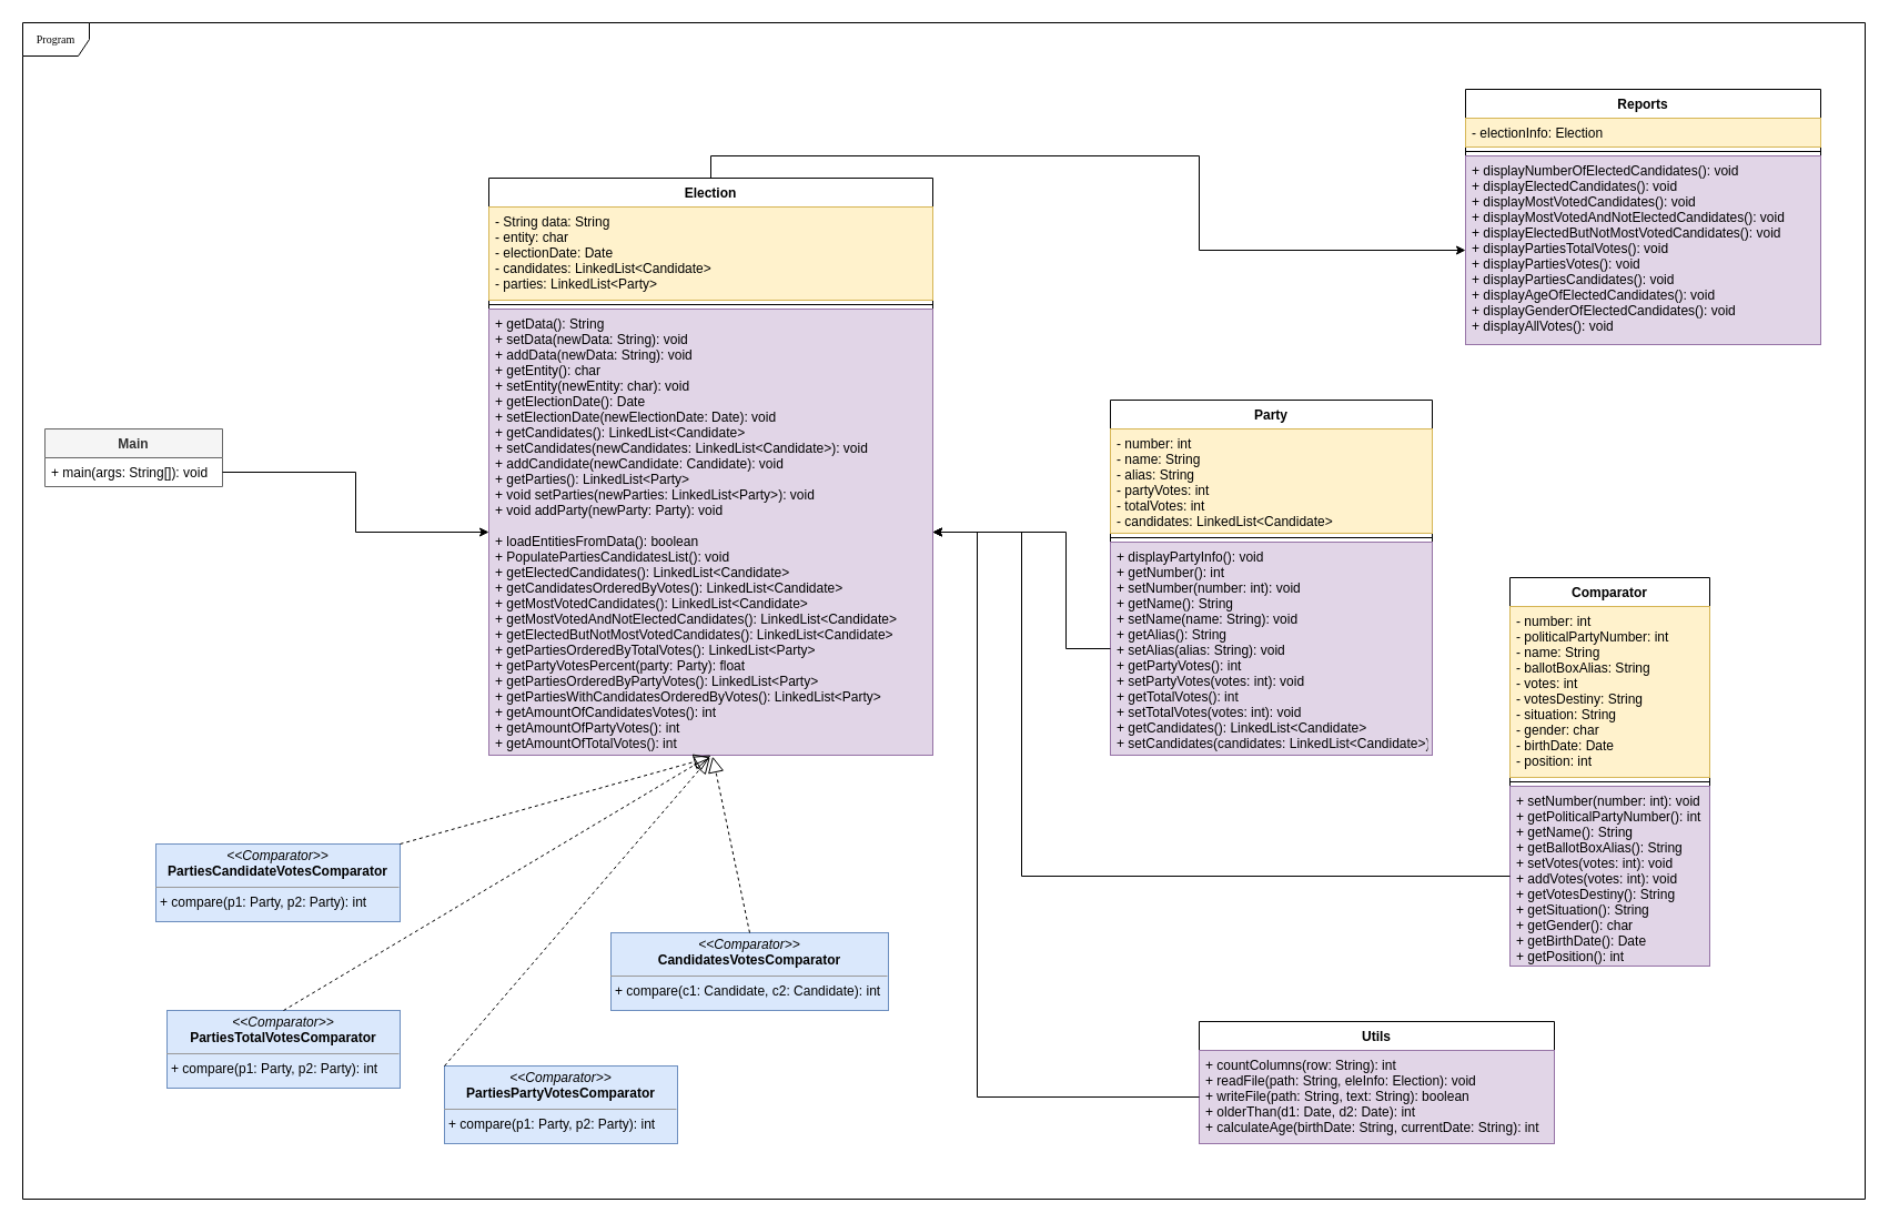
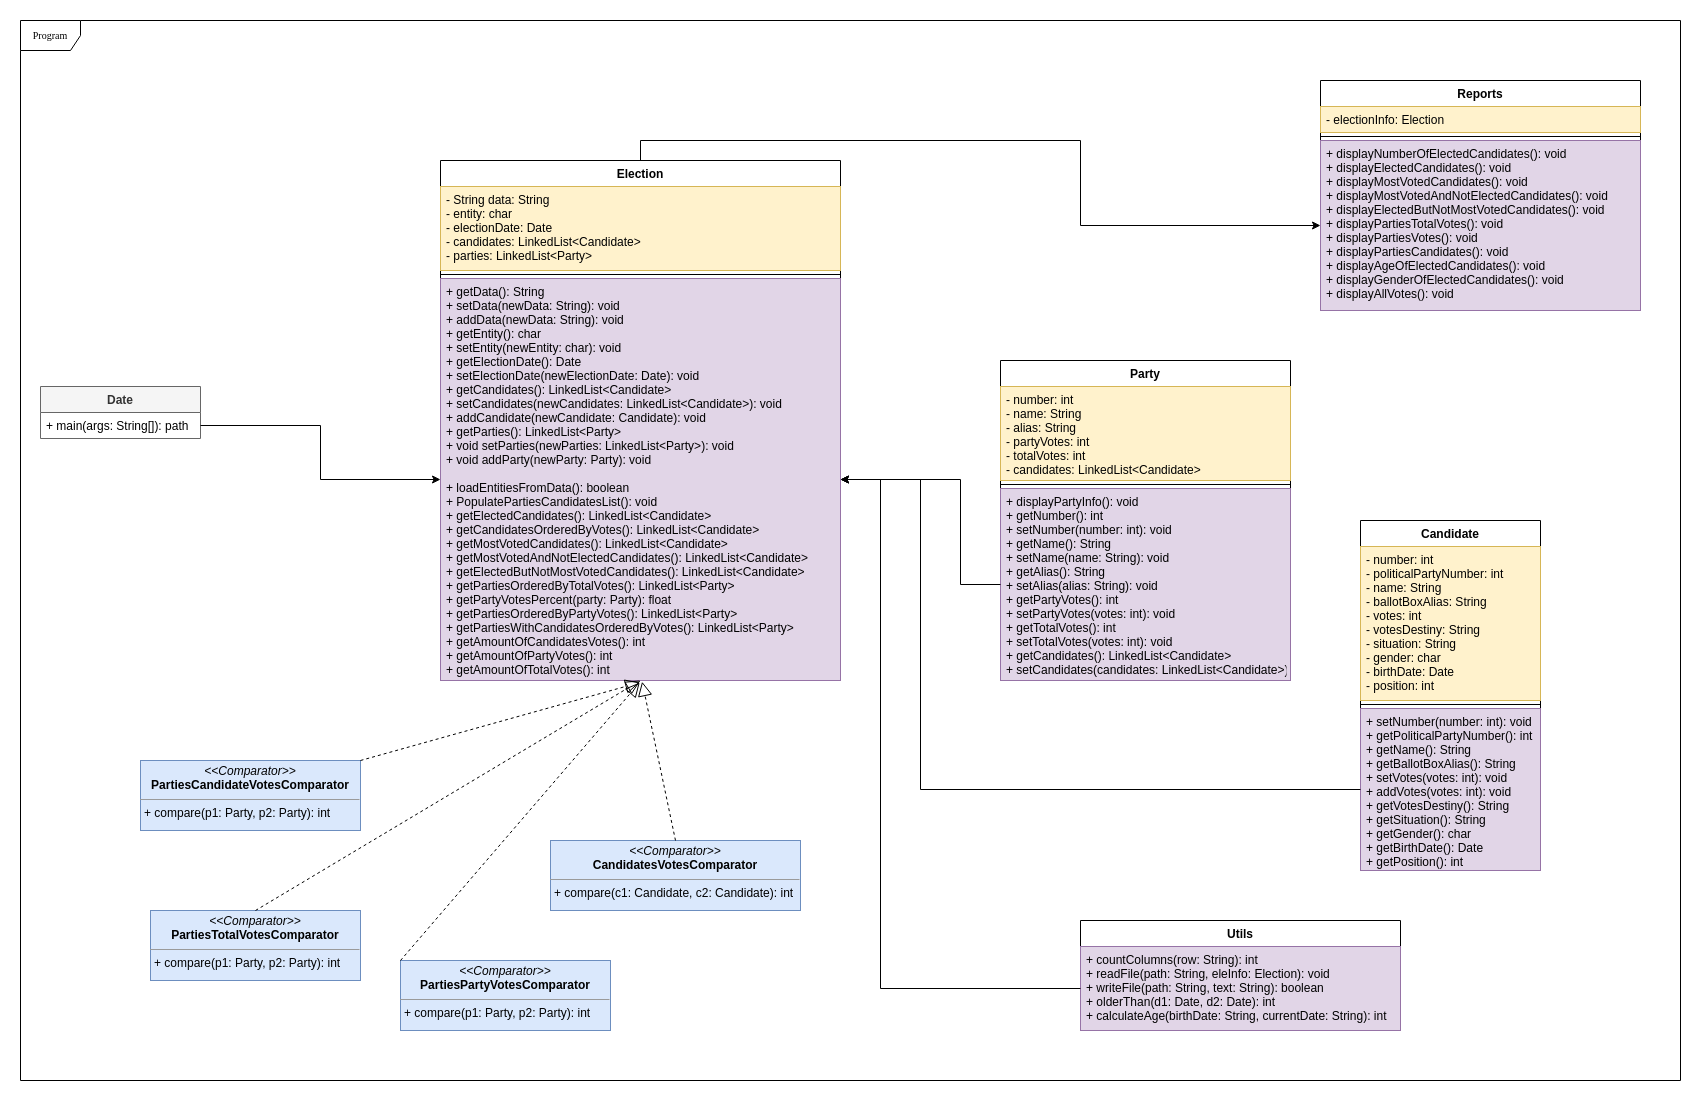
  <mxCell id="0" />
  <mxCell id="1" parent="0" />
  <mxCell id="2" value="Program" style="shape=umlFrame;whiteSpace=wrap;html=1;rounded=0;shadow=0;comic=0;labelBackgroundColor=none;strokeWidth=1;fontFamily=Verdana;fontSize=10;align=center;" parent="1" vertex="1"><mxGeometry x="20" y="20" width="1660" height="1060" as="geometry" /></mxCell>
- <mxCell id="3" value="Main" style="swimlane;fontStyle=1;align=center;verticalAlign=top;childLayout=stackLayout;horizontal=1;startSize=26;horizontalStack=0;resizeParent=1;resizeParentMax=0;resizeLast=0;collapsible=1;marginBottom=0;fillColor=#f5f5f5;fontColor=#333333;strokeColor=#666666;" vertex="1" parent="1"><mxGeometry x="40" y="386" width="160" height="52" as="geometry" /></mxCell>
- <mxCell id="4" value="+ main(args: String[]): void" style="text;strokeColor=none;fillColor=none;align=left;verticalAlign=top;spacingLeft=4;spacingRight=4;overflow=hidden;rotatable=0;points=[[0,0.5],[1,0.5]];portConstraint=eastwest;" vertex="1" parent="3"><mxGeometry y="26" width="160" height="26" as="geometry" /></mxCell>
+ <mxCell id="3" value="Date" style="swimlane;fontStyle=1;align=center;verticalAlign=top;childLayout=stackLayout;horizontal=1;startSize=26;horizontalStack=0;resizeParent=1;resizeParentMax=0;resizeLast=0;collapsible=1;marginBottom=0;fillColor=#f5f5f5;fontColor=#333333;strokeColor=#666666;" vertex="1" parent="1"><mxGeometry x="40" y="386" width="160" height="52" as="geometry" /></mxCell>
+ <mxCell id="4" value="+ main(args: String[]): path" style="text;strokeColor=none;fillColor=none;align=left;verticalAlign=top;spacingLeft=4;spacingRight=4;overflow=hidden;rotatable=0;points=[[0,0.5],[1,0.5]];portConstraint=eastwest;" vertex="1" parent="3"><mxGeometry y="26" width="160" height="26" as="geometry" /></mxCell>
  <mxCell id="5" style="edgeStyle=orthogonalEdgeStyle;rounded=0;orthogonalLoop=1;jettySize=auto;html=1;exitX=0.5;exitY=0;exitDx=0;exitDy=0;entryX=0;entryY=0.5;entryDx=0;entryDy=0;" edge="1" parent="1" source="6" target="15"><mxGeometry relative="1" as="geometry" /></mxCell>
  <mxCell id="6" value="Election" style="swimlane;fontStyle=1;align=center;verticalAlign=top;childLayout=stackLayout;horizontal=1;startSize=26;horizontalStack=0;resizeParent=1;resizeParentMax=0;resizeLast=0;collapsible=1;marginBottom=0;" vertex="1" parent="1"><mxGeometry x="440" y="160" width="400" height="520" as="geometry" /></mxCell>
  <mxCell id="7" value="- String data: String&#10;- entity: char&#10;- electionDate: Date&#10;- candidates: LinkedList&lt;Candidate&gt;&#10;- parties: LinkedList&lt;Party&gt;" style="text;strokeColor=#d6b656;fillColor=#fff2cc;align=left;verticalAlign=top;spacingLeft=4;spacingRight=4;overflow=hidden;rotatable=0;points=[[0,0.5],[1,0.5]];portConstraint=eastwest;" vertex="1" parent="6"><mxGeometry y="26" width="400" height="84" as="geometry" /></mxCell>
  <mxCell id="8" value="" style="line;strokeWidth=1;fillColor=none;align=left;verticalAlign=middle;spacingTop=-1;spacingLeft=3;spacingRight=3;rotatable=0;labelPosition=right;points=[];portConstraint=eastwest;" vertex="1" parent="6"><mxGeometry y="110" width="400" height="8" as="geometry" /></mxCell>
  <mxCell id="9" value="+ getData(): String&#10;+ setData(newData: String): void&#10;+ addData(newData: String): void&#10;+ getEntity(): char&#10;+ setEntity(newEntity: char): void&#10;+ getElectionDate(): Date&#10;+ setElectionDate(newElectionDate: Date): void&#10;+ getCandidates(): LinkedList&lt;Candidate&gt;&#10;+ setCandidates(newCandidates: LinkedList&lt;Candidate&gt;): void&#10;+ addCandidate(newCandidate: Candidate): void&#10;+ getParties(): LinkedList&lt;Party&gt;&#10;+ void setParties(newParties: LinkedList&lt;Party&gt;): void&#10;+ void addParty(newParty: Party): void&#10;&#10;+ loadEntitiesFromData(): boolean&#10;+ PopulatePartiesCandidatesList(): void&#10;+ getElectedCandidates(): LinkedList&lt;Candidate&gt;&#10;+ getCandidatesOrderedByVotes(): LinkedList&lt;Candidate&gt;&#10;+ getMostVotedCandidates(): LinkedList&lt;Candidate&gt;&#10;+ getMostVotedAndNotElectedCandidates(): LinkedList&lt;Candidate&gt;&#10;+ getElectedButNotMostVotedCandidates(): LinkedList&lt;Candidate&gt;&#10;+ getPartiesOrderedByTotalVotes(): LinkedList&lt;Party&gt;&#10;+ getPartyVotesPercent(party: Party): float&#10;+ getPartiesOrderedByPartyVotes(): LinkedList&lt;Party&gt;&#10;+ getPartiesWithCandidatesOrderedByVotes(): LinkedList&lt;Party&gt;&#10;+ getAmountOfCandidatesVotes(): int&#10;+ getAmountOfPartyVotes(): int&#10;+ getAmountOfTotalVotes(): int" style="text;strokeColor=#9673a6;fillColor=#e1d5e7;align=left;verticalAlign=top;spacingLeft=4;spacingRight=4;overflow=hidden;rotatable=0;points=[[0,0.5],[1,0.5]];portConstraint=eastwest;" vertex="1" parent="6"><mxGeometry y="118" width="400" height="402" as="geometry" /></mxCell>
  <mxCell id="10" value="Utils" style="swimlane;fontStyle=1;align=center;verticalAlign=top;childLayout=stackLayout;horizontal=1;startSize=26;horizontalStack=0;resizeParent=1;resizeParentMax=0;resizeLast=0;collapsible=1;marginBottom=0;" vertex="1" parent="1"><mxGeometry x="1080" y="920" width="320" height="110" as="geometry" /></mxCell>
  <mxCell id="11" value="+ countColumns(row: String): int&#10;+ readFile(path: String, eleInfo: Election): void&#10;+ writeFile(path: String, text: String): boolean&#10;+ olderThan(d1: Date, d2: Date): int&#10;+ calculateAge(birthDate: String, currentDate: String): int" style="text;strokeColor=#9673a6;fillColor=#e1d5e7;align=left;verticalAlign=top;spacingLeft=4;spacingRight=4;overflow=hidden;rotatable=0;points=[[0,0.5],[1,0.5]];portConstraint=eastwest;" vertex="1" parent="10"><mxGeometry y="26" width="320" height="84" as="geometry" /></mxCell>
  <mxCell id="12" value="Reports" style="swimlane;fontStyle=1;align=center;verticalAlign=top;childLayout=stackLayout;horizontal=1;startSize=26;horizontalStack=0;resizeParent=1;resizeParentMax=0;resizeLast=0;collapsible=1;marginBottom=0;" vertex="1" parent="1"><mxGeometry x="1320" y="80" width="320" height="230" as="geometry" /></mxCell>
  <mxCell id="13" value="- electionInfo: Election" style="text;strokeColor=#d6b656;fillColor=#fff2cc;align=left;verticalAlign=top;spacingLeft=4;spacingRight=4;overflow=hidden;rotatable=0;points=[[0,0.5],[1,0.5]];portConstraint=eastwest;" vertex="1" parent="12"><mxGeometry y="26" width="320" height="26" as="geometry" /></mxCell>
  <mxCell id="14" value="" style="line;strokeWidth=1;fillColor=none;align=left;verticalAlign=middle;spacingTop=-1;spacingLeft=3;spacingRight=3;rotatable=0;labelPosition=right;points=[];portConstraint=eastwest;" vertex="1" parent="12"><mxGeometry y="52" width="320" height="8" as="geometry" /></mxCell>
  <mxCell id="15" value="+ displayNumberOfElectedCandidates(): void&#10;+ displayElectedCandidates(): void&#10;+ displayMostVotedCandidates(): void&#10;+ displayMostVotedAndNotElectedCandidates(): void&#10;+ displayElectedButNotMostVotedCandidates(): void&#10;+ displayPartiesTotalVotes(): void&#10;+ displayPartiesVotes(): void&#10;+ displayPartiesCandidates(): void&#10;+ displayAgeOfElectedCandidates(): void&#10;+ displayGenderOfElectedCandidates(): void&#10;+ displayAllVotes(): void" style="text;strokeColor=#9673a6;fillColor=#e1d5e7;align=left;verticalAlign=top;spacingLeft=4;spacingRight=4;overflow=hidden;rotatable=0;points=[[0,0.5],[1,0.5]];portConstraint=eastwest;" vertex="1" parent="12"><mxGeometry y="60" width="320" height="170" as="geometry" /></mxCell>
- <mxCell id="16" value="Comparator" style="swimlane;fontStyle=1;align=center;verticalAlign=top;childLayout=stackLayout;horizontal=1;startSize=26;horizontalStack=0;resizeParent=1;resizeParentMax=0;resizeLast=0;collapsible=1;marginBottom=0;" vertex="1" parent="1"><mxGeometry x="1360" y="520" width="180" height="350" as="geometry" /></mxCell>
+ <mxCell id="16" value="Candidate" style="swimlane;fontStyle=1;align=center;verticalAlign=top;childLayout=stackLayout;horizontal=1;startSize=26;horizontalStack=0;resizeParent=1;resizeParentMax=0;resizeLast=0;collapsible=1;marginBottom=0;" vertex="1" parent="1"><mxGeometry x="1360" y="520" width="180" height="350" as="geometry" /></mxCell>
  <mxCell id="17" value="- number: int&#10;- politicalPartyNumber: int&#10;- name: String&#10;- ballotBoxAlias: String&#10;- votes: int&#10;- votesDestiny: String&#10;- situation: String&#10;- gender: char&#10;- birthDate: Date&#10;- position: int" style="text;strokeColor=#d6b656;fillColor=#fff2cc;align=left;verticalAlign=top;spacingLeft=4;spacingRight=4;overflow=hidden;rotatable=0;points=[[0,0.5],[1,0.5]];portConstraint=eastwest;" vertex="1" parent="16"><mxGeometry y="26" width="180" height="154" as="geometry" /></mxCell>
  <mxCell id="18" value="" style="line;strokeWidth=1;fillColor=none;align=left;verticalAlign=middle;spacingTop=-1;spacingLeft=3;spacingRight=3;rotatable=0;labelPosition=right;points=[];portConstraint=eastwest;" vertex="1" parent="16"><mxGeometry y="180" width="180" height="8" as="geometry" /></mxCell>
  <mxCell id="19" value="+ setNumber(number: int): void&#10;+ getPoliticalPartyNumber(): int&#10;+ getName(): String&#10;+ getBallotBoxAlias(): String&#10;+ setVotes(votes: int): void&#10;+ addVotes(votes: int): void&#10;+ getVotesDestiny(): String&#10;+ getSituation(): String&#10;+ getGender(): char&#10;+ getBirthDate(): Date&#10;+ getPosition(): int" style="text;strokeColor=#9673a6;fillColor=#e1d5e7;align=left;verticalAlign=top;spacingLeft=4;spacingRight=4;overflow=hidden;rotatable=0;points=[[0,0.5],[1,0.5]];portConstraint=eastwest;" vertex="1" parent="16"><mxGeometry y="188" width="180" height="162" as="geometry" /></mxCell>
  <mxCell id="20" value="Party" style="swimlane;fontStyle=1;align=center;verticalAlign=top;childLayout=stackLayout;horizontal=1;startSize=26;horizontalStack=0;resizeParent=1;resizeParentMax=0;resizeLast=0;collapsible=1;marginBottom=0;" vertex="1" parent="1"><mxGeometry x="1000" y="360" width="290" height="320" as="geometry" /></mxCell>
  <mxCell id="21" value="- number: int&#10;- name: String&#10;- alias: String&#10;- partyVotes: int&#10;- totalVotes: int&#10;- candidates: LinkedList&lt;Candidate&gt;" style="text;strokeColor=#d6b656;fillColor=#fff2cc;align=left;verticalAlign=top;spacingLeft=4;spacingRight=4;overflow=hidden;rotatable=0;points=[[0,0.5],[1,0.5]];portConstraint=eastwest;" vertex="1" parent="20"><mxGeometry y="26" width="290" height="94" as="geometry" /></mxCell>
  <mxCell id="22" value="" style="line;strokeWidth=1;fillColor=none;align=left;verticalAlign=middle;spacingTop=-1;spacingLeft=3;spacingRight=3;rotatable=0;labelPosition=right;points=[];portConstraint=eastwest;" vertex="1" parent="20"><mxGeometry y="120" width="290" height="8" as="geometry" /></mxCell>
  <mxCell id="23" value="+ displayPartyInfo(): void&#10;+ getNumber(): int&#10;+ setNumber(number: int): void&#10;+ getName(): String&#10;+ setName(name: String): void&#10;+ getAlias(): String&#10;+ setAlias(alias: String): void&#10;+ getPartyVotes(): int&#10;+ setPartyVotes(votes: int): void&#10;+ getTotalVotes(): int&#10;+ setTotalVotes(votes: int): void&#10;+ getCandidates(): LinkedList&lt;Candidate&gt;&#10;+ setCandidates(candidates: LinkedList&lt;Candidate&gt;): void" style="text;strokeColor=#9673a6;fillColor=#e1d5e7;align=left;verticalAlign=top;spacingLeft=4;spacingRight=4;overflow=hidden;rotatable=0;points=[[0,0.5],[1,0.5]];portConstraint=eastwest;" vertex="1" parent="20"><mxGeometry y="128" width="290" height="192" as="geometry" /></mxCell>
  <mxCell id="24" value="&lt;p style=&quot;margin: 0px ; margin-top: 4px ; text-align: center&quot;&gt;&lt;i&gt;&amp;lt;&amp;lt;Comparator&amp;gt;&amp;gt;&lt;/i&gt;&lt;br&gt;&lt;b&gt;CandidatesVotesComparator&lt;/b&gt;&lt;/p&gt;&lt;hr size=&quot;1&quot;&gt;&lt;p style=&quot;margin: 0px ; margin-left: 4px&quot;&gt;+ compare(c1: Candidate, c2: Candidate): int&lt;br&gt;&lt;/p&gt;" style="verticalAlign=top;align=left;overflow=fill;fontSize=12;fontFamily=Helvetica;html=1;fillColor=#dae8fc;strokeColor=#6c8ebf;" vertex="1" parent="1"><mxGeometry x="550" y="840" width="250" height="70" as="geometry" /></mxCell>
  <mxCell id="25" value="&lt;p style=&quot;margin: 0px ; margin-top: 4px ; text-align: center&quot;&gt;&lt;i&gt;&amp;lt;&amp;lt;Comparator&amp;gt;&amp;gt;&lt;/i&gt;&lt;br&gt;&lt;b&gt;PartiesCandidateVotesComparator&lt;/b&gt;&lt;br&gt;&lt;/p&gt;&lt;hr size=&quot;1&quot;&gt;&lt;p style=&quot;margin: 0px ; margin-left: 4px&quot;&gt;+ compare(p1: Party, p2: Party): int&lt;br&gt;&lt;/p&gt;" style="verticalAlign=top;align=left;overflow=fill;fontSize=12;fontFamily=Helvetica;html=1;fillColor=#dae8fc;strokeColor=#6c8ebf;" vertex="1" parent="1"><mxGeometry x="140" y="760" width="220" height="70" as="geometry" /></mxCell>
  <mxCell id="26" value="&lt;p style=&quot;margin: 4px 0px 0px ; text-align: center&quot;&gt;&lt;i&gt;&amp;lt;&amp;lt;Comparator&amp;gt;&amp;gt;&lt;/i&gt;&lt;br&gt;&lt;b&gt;PartiesTotalVotesComparator&lt;/b&gt;&lt;br&gt;&lt;/p&gt;&lt;hr size=&quot;1&quot;&gt;&lt;p style=&quot;margin: 0px 0px 0px 4px&quot;&gt;+ compare(p1: Party, p2: Party): int&lt;/p&gt;" style="verticalAlign=top;align=left;overflow=fill;fontSize=12;fontFamily=Helvetica;html=1;fillColor=#dae8fc;strokeColor=#6c8ebf;" vertex="1" parent="1"><mxGeometry x="150" y="910" width="210" height="70" as="geometry" /></mxCell>
  <mxCell id="27" value="&lt;p style=&quot;margin: 4px 0px 0px ; text-align: center&quot;&gt;&lt;i&gt;&amp;lt;&amp;lt;Comparator&amp;gt;&amp;gt;&lt;/i&gt;&lt;br&gt;&lt;b&gt;PartiesPartyVotesComparator&lt;/b&gt;&lt;br&gt;&lt;/p&gt;&lt;hr size=&quot;1&quot;&gt;&lt;p style=&quot;margin: 0px 0px 0px 4px&quot;&gt;+ compare(p1: Party, p2: Party): int&lt;/p&gt;" style="verticalAlign=top;align=left;overflow=fill;fontSize=12;fontFamily=Helvetica;html=1;fillColor=#dae8fc;strokeColor=#6c8ebf;" vertex="1" parent="1"><mxGeometry x="400" y="960" width="210" height="70" as="geometry" /></mxCell>
  <mxCell id="28" style="edgeStyle=orthogonalEdgeStyle;rounded=0;orthogonalLoop=1;jettySize=auto;html=1;entryX=1;entryY=0.5;entryDx=0;entryDy=0;" edge="1" parent="1" source="19" target="9"><mxGeometry relative="1" as="geometry"><Array as="points"><mxPoint x="920" y="789" /><mxPoint x="920" y="479" /></Array></mxGeometry></mxCell>
  <mxCell id="29" style="edgeStyle=orthogonalEdgeStyle;rounded=0;orthogonalLoop=1;jettySize=auto;html=1;entryX=1;entryY=0.5;entryDx=0;entryDy=0;" edge="1" parent="1" source="23" target="9"><mxGeometry relative="1" as="geometry"><Array as="points"><mxPoint x="960" y="584" /><mxPoint x="960" y="479" /></Array></mxGeometry></mxCell>
  <mxCell id="30" style="edgeStyle=orthogonalEdgeStyle;rounded=0;orthogonalLoop=1;jettySize=auto;html=1;entryX=1;entryY=0.5;entryDx=0;entryDy=0;" edge="1" parent="1" source="11" target="9"><mxGeometry relative="1" as="geometry"><Array as="points"><mxPoint x="880" y="988" /><mxPoint x="880" y="479" /></Array></mxGeometry></mxCell>
  <mxCell id="31" style="edgeStyle=orthogonalEdgeStyle;rounded=0;orthogonalLoop=1;jettySize=auto;html=1;entryX=0;entryY=0.5;entryDx=0;entryDy=0;" edge="1" parent="1" source="4" target="9"><mxGeometry relative="1" as="geometry" /></mxCell>
  <mxCell id="32" value="" style="endArrow=block;dashed=1;endFill=0;endSize=12;html=1;rounded=0;exitX=0.5;exitY=0;exitDx=0;exitDy=0;" edge="1" parent="1" source="26"><mxGeometry width="160" relative="1" as="geometry"><mxPoint x="350" y="860" as="sourcePoint" /><mxPoint x="640" y="680" as="targetPoint" /></mxGeometry></mxCell>
  <mxCell id="33" value="" style="endArrow=block;dashed=1;endFill=0;endSize=12;html=1;rounded=0;entryX=0.498;entryY=1.005;entryDx=0;entryDy=0;entryPerimeter=0;exitX=0;exitY=0;exitDx=0;exitDy=0;" edge="1" parent="1" source="27" target="9"><mxGeometry width="160" relative="1" as="geometry"><mxPoint x="410" y="810" as="sourcePoint" /><mxPoint x="640" y="690" as="targetPoint" /></mxGeometry></mxCell>
  <mxCell id="34" value="" style="endArrow=block;dashed=1;endFill=0;endSize=12;html=1;rounded=0;entryX=0.504;entryY=1.003;entryDx=0;entryDy=0;entryPerimeter=0;exitX=0.5;exitY=0;exitDx=0;exitDy=0;" edge="1" parent="1" source="24" target="9"><mxGeometry width="160" relative="1" as="geometry"><mxPoint x="890" y="600" as="sourcePoint" /><mxPoint x="1050" y="600" as="targetPoint" /></mxGeometry></mxCell>
  <mxCell id="35" value="" style="endArrow=block;dashed=1;endFill=0;endSize=12;html=1;rounded=0;exitX=1;exitY=0;exitDx=0;exitDy=0;entryX=0.498;entryY=1.005;entryDx=0;entryDy=0;entryPerimeter=0;" edge="1" parent="1" source="25" target="9"><mxGeometry width="160" relative="1" as="geometry"><mxPoint x="400" y="780" as="sourcePoint" /><mxPoint x="560" y="780" as="targetPoint" /></mxGeometry></mxCell>
